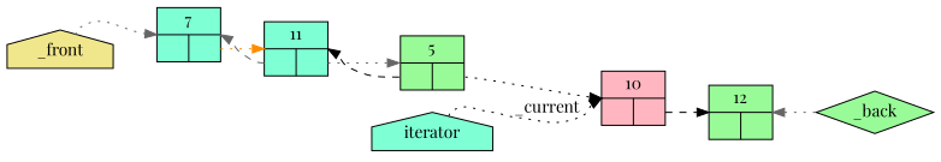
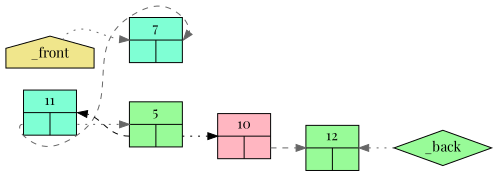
  digraph {
    fontname="Playfair Display"
    rankdir=LR
    node [fillcolor=aquamarine fontname="Playfair Display" shape=record style=filled]
    edge [color=gray40 fontname="Playfair Display" headport=w style=dotted tailport="next:e"]
    _front [fillcolor=khaki shape=house]
    n2 [label="7 | { <prev> | <next> }"]
    n3 [label="11 | { <prev> | <next> }"]
    _back [fillcolor=palegreen shape=diamond]
    n5 [fillcolor=palegreen label="5 | { <prev> | <next> }"]
    n6 [fillcolor=lightpink label="10 | { <prev> | <next> }"]
    n7 [fillcolor=palegreen label="12 | { <prev> | <next> }"]
-   iterator [shape=house]
    _front -> n2
-   n2 -> n3 [color=darkorange]
    n3 -> n2 [headport=e style=dashed tailport="prev:w" weight=0]
    n3 -> n5
    n5 -> n3 [color=black headport=e style=dashed tailport="prev:w" weight=0]
    n5 -> n6 [color=black]
-   n6 -> n7 [color=black style=dashed]
+   n6 -> n7 [style=dashed]
    n7 -> _back [dir=back tailport=e]
-   iterator -> n6 [color=black label=_current]
  }
